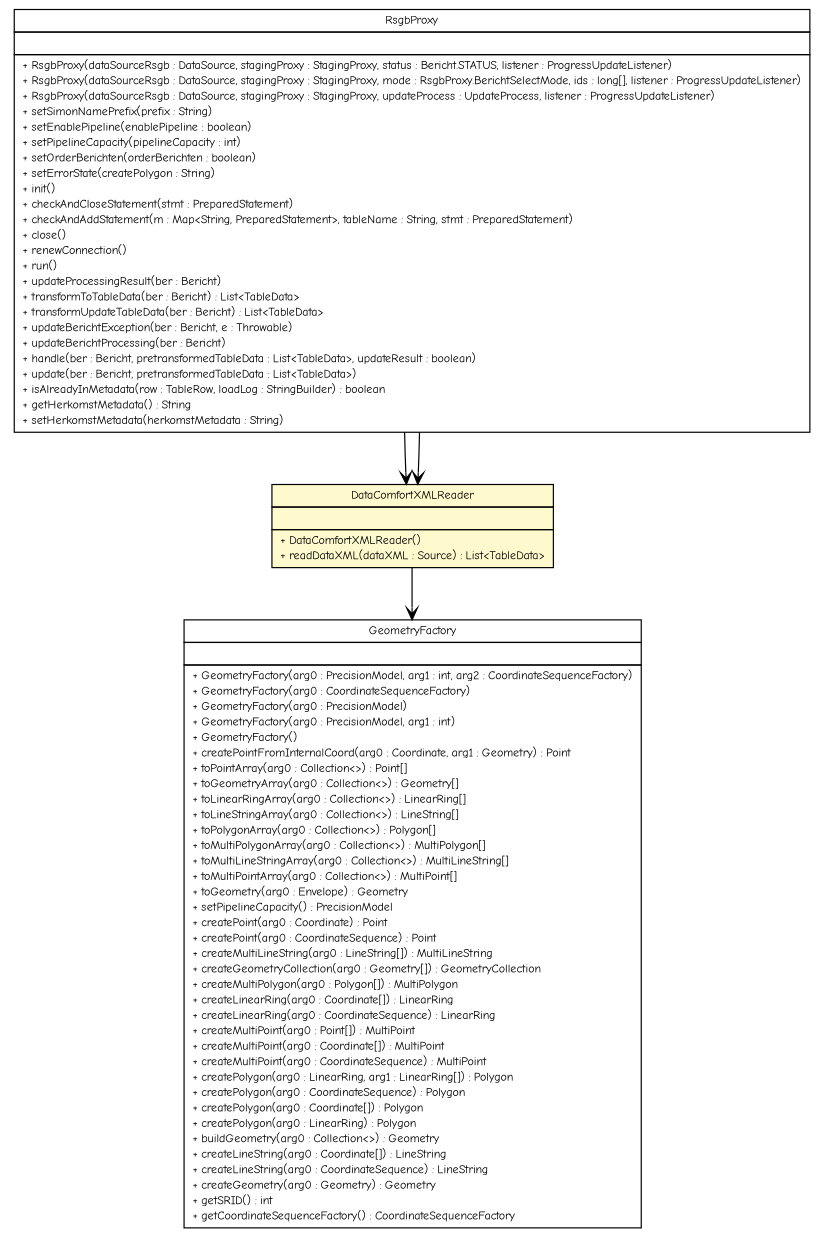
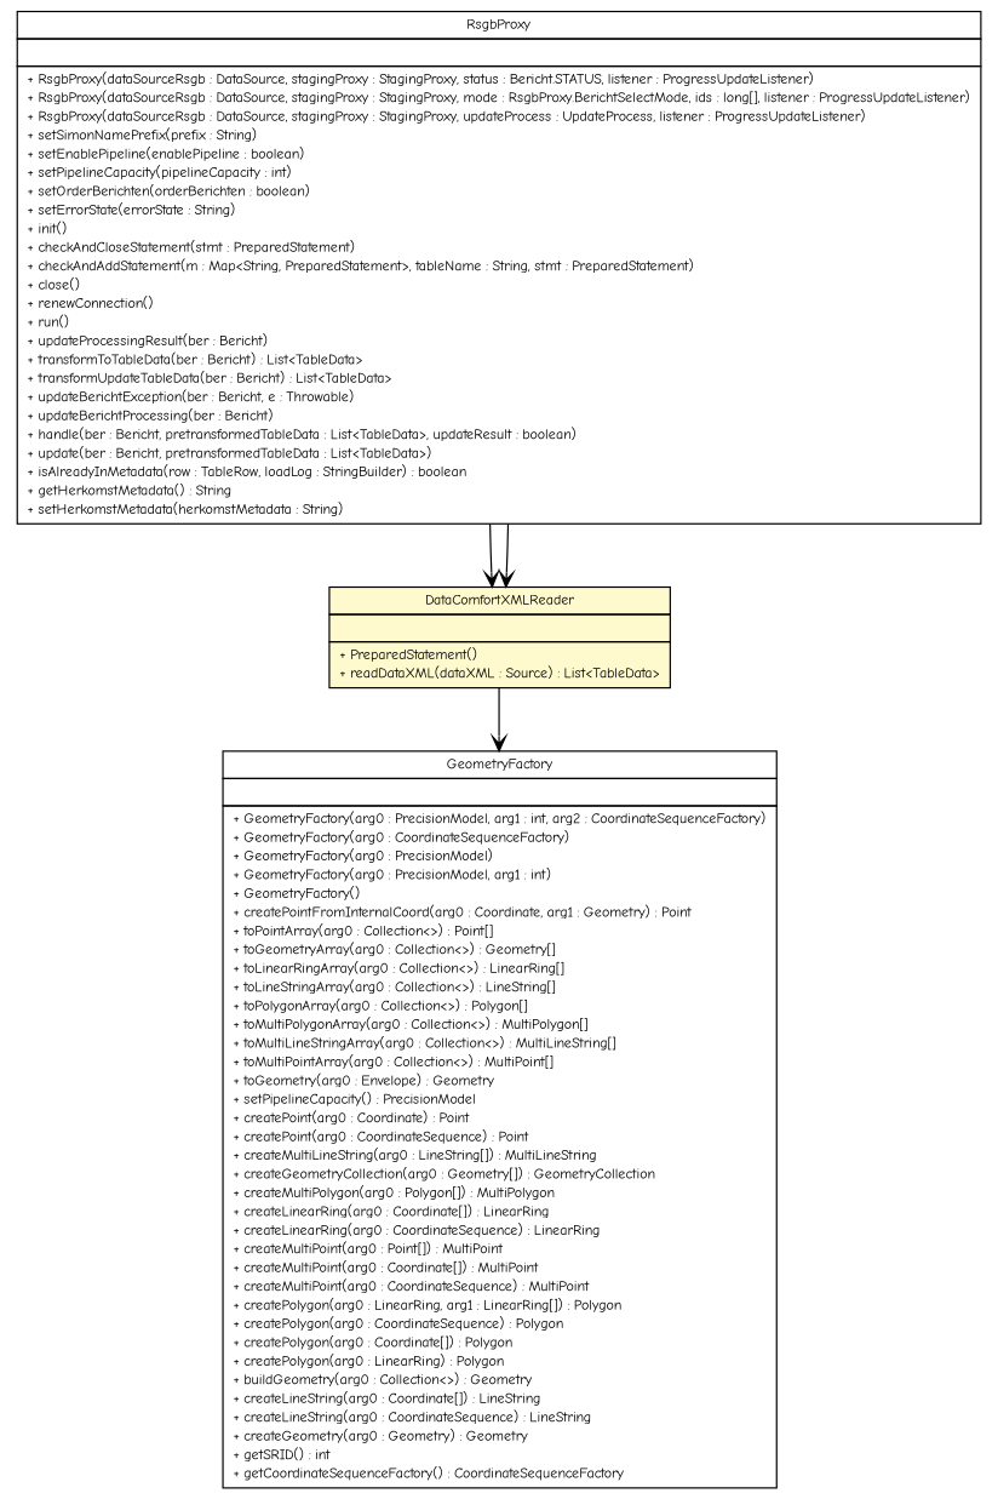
  digraph {
    fontname="Comic Neue"
    nodesep=0.25
    ranksep=0.5
    node [fontcolor=black fontname="Comic Neue" fontsize=10.0 shape=plaintext]
    edge [arrowhead=open color=black fontcolor=black fontname="Comic Neue" fontsize=10.0 headport=p labelfontname=Helvetica labelfontsize=10 tailport=p]
-   n1 [label=<<table title="nl.b3p.brmo.loader.util.DataComfortXMLReader" border="0" cellborder="1" cellspacing="0" cellpadding="2" port="p" bgcolor="lemonChiffon" href="./DataComfortXMLReader.html"> 		<tr><td><table border="0" cellspacing="0" cellpadding="1"> <tr><td align="center" balign="center"> DataComfortXMLReader </td></tr> 		</table></td></tr> 		<tr><td><table border="0" cellspacing="0" cellpadding="1"> <tr><td align="left" balign="left">  </td></tr> 		</table></td></tr> 		<tr><td><table border="0" cellspacing="0" cellpadding="1"> <tr><td align="left" balign="left"> + DataComfortXMLReader() </td></tr> <tr><td align="left" balign="left"> + readDataXML(dataXML : Source) : List&lt;TableData&gt; </td></tr> 		</table></td></tr> 		</table>>]
+   n1 [label=<<table title="nl.b3p.brmo.loader.util.DataComfortXMLReader" border="0" cellborder="1" cellspacing="0" cellpadding="2" port="p" bgcolor="lemonChiffon" href="./DataComfortXMLReader.html"> 		<tr><td><table border="0" cellspacing="0" cellpadding="1"> <tr><td align="center" balign="center"> DataComfortXMLReader </td></tr> 		</table></td></tr> 		<tr><td><table border="0" cellspacing="0" cellpadding="1"> <tr><td align="left" balign="left">  </td></tr> 		</table></td></tr> 		<tr><td><table border="0" cellspacing="0" cellpadding="1"> <tr><td align="left" balign="left"> + PreparedStatement() </td></tr> <tr><td align="left" balign="left"> + readDataXML(dataXML : Source) : List&lt;TableData&gt; </td></tr> 		</table></td></tr> 		</table>>]
    n2 [label=<<table title="com.vividsolutions.jts.geom.GeometryFactory" border="0" cellborder="1" cellspacing="0" cellpadding="2" port="p"> 		<tr><td><table border="0" cellspacing="0" cellpadding="1"> <tr><td align="center" balign="center"> GeometryFactory </td></tr> 		</table></td></tr> 		<tr><td><table border="0" cellspacing="0" cellpadding="1"> <tr><td align="left" balign="left">  </td></tr> 		</table></td></tr> 		<tr><td><table border="0" cellspacing="0" cellpadding="1"> <tr><td align="left" balign="left"> + GeometryFactory(arg0 : PrecisionModel, arg1 : int, arg2 : CoordinateSequenceFactory) </td></tr> <tr><td align="left" balign="left"> + GeometryFactory(arg0 : CoordinateSequenceFactory) </td></tr> <tr><td align="left" balign="left"> + GeometryFactory(arg0 : PrecisionModel) </td></tr> <tr><td align="left" balign="left"> + GeometryFactory(arg0 : PrecisionModel, arg1 : int) </td></tr> <tr><td align="left" balign="left"> + GeometryFactory() </td></tr> <tr><td align="left" balign="left"> + createPointFromInternalCoord(arg0 : Coordinate, arg1 : Geometry) : Point </td></tr> <tr><td align="left" balign="left"> + toPointArray(arg0 : Collection&lt;&gt;) : Point[] </td></tr> <tr><td align="left" balign="left"> + toGeometryArray(arg0 : Collection&lt;&gt;) : Geometry[] </td></tr> <tr><td align="left" balign="left"> + toLinearRingArray(arg0 : Collection&lt;&gt;) : LinearRing[] </td></tr> <tr><td align="left" balign="left"> + toLineStringArray(arg0 : Collection&lt;&gt;) : LineString[] </td></tr> <tr><td align="left" balign="left"> + toPolygonArray(arg0 : Collection&lt;&gt;) : Polygon[] </td></tr> <tr><td align="left" balign="left"> + toMultiPolygonArray(arg0 : Collection&lt;&gt;) : MultiPolygon[] </td></tr> <tr><td align="left" balign="left"> + toMultiLineStringArray(arg0 : Collection&lt;&gt;) : MultiLineString[] </td></tr> <tr><td align="left" balign="left"> + toMultiPointArray(arg0 : Collection&lt;&gt;) : MultiPoint[] </td></tr> <tr><td align="left" balign="left"> + toGeometry(arg0 : Envelope) : Geometry </td></tr> <tr><td align="left" balign="left"> + setPipelineCapacity() : PrecisionModel </td></tr> <tr><td align="left" balign="left"> + createPoint(arg0 : Coordinate) : Point </td></tr> <tr><td align="left" balign="left"> + createPoint(arg0 : CoordinateSequence) : Point </td></tr> <tr><td align="left" balign="left"> + createMultiLineString(arg0 : LineString[]) : MultiLineString </td></tr> <tr><td align="left" balign="left"> + createGeometryCollection(arg0 : Geometry[]) : GeometryCollection </td></tr> <tr><td align="left" balign="left"> + createMultiPolygon(arg0 : Polygon[]) : MultiPolygon </td></tr> <tr><td align="left" balign="left"> + createLinearRing(arg0 : Coordinate[]) : LinearRing </td></tr> <tr><td align="left" balign="left"> + createLinearRing(arg0 : CoordinateSequence) : LinearRing </td></tr> <tr><td align="left" balign="left"> + createMultiPoint(arg0 : Point[]) : MultiPoint </td></tr> <tr><td align="left" balign="left"> + createMultiPoint(arg0 : Coordinate[]) : MultiPoint </td></tr> <tr><td align="left" balign="left"> + createMultiPoint(arg0 : CoordinateSequence) : MultiPoint </td></tr> <tr><td align="left" balign="left"> + createPolygon(arg0 : LinearRing, arg1 : LinearRing[]) : Polygon </td></tr> <tr><td align="left" balign="left"> + createPolygon(arg0 : CoordinateSequence) : Polygon </td></tr> <tr><td align="left" balign="left"> + createPolygon(arg0 : Coordinate[]) : Polygon </td></tr> <tr><td align="left" balign="left"> + createPolygon(arg0 : LinearRing) : Polygon </td></tr> <tr><td align="left" balign="left"> + buildGeometry(arg0 : Collection&lt;&gt;) : Geometry </td></tr> <tr><td align="left" balign="left"> + createLineString(arg0 : Coordinate[]) : LineString </td></tr> <tr><td align="left" balign="left"> + createLineString(arg0 : CoordinateSequence) : LineString </td></tr> <tr><td align="left" balign="left"> + createGeometry(arg0 : Geometry) : Geometry </td></tr> <tr><td align="left" balign="left"> + getSRID() : int </td></tr> <tr><td align="left" balign="left"> + getCoordinateSequenceFactory() : CoordinateSequenceFactory </td></tr> 		</table></td></tr> 		</table>>]
-   n3 [label=<<table title="nl.b3p.brmo.loader.RsgbProxy" border="0" cellborder="1" cellspacing="0" cellpadding="2" port="p" href="../RsgbProxy.html"> 		<tr><td><table border="0" cellspacing="0" cellpadding="1"> <tr><td align="center" balign="center"> RsgbProxy </td></tr> 		</table></td></tr> 		<tr><td><table border="0" cellspacing="0" cellpadding="1"> <tr><td align="left" balign="left">  </td></tr> 		</table></td></tr> 		<tr><td><table border="0" cellspacing="0" cellpadding="1"> <tr><td align="left" balign="left"> + RsgbProxy(dataSourceRsgb : DataSource, stagingProxy : StagingProxy, status : Bericht.STATUS, listener : ProgressUpdateListener) </td></tr> <tr><td align="left" balign="left"> + RsgbProxy(dataSourceRsgb : DataSource, stagingProxy : StagingProxy, mode : RsgbProxy.BerichtSelectMode, ids : long[], listener : ProgressUpdateListener) </td></tr> <tr><td align="left" balign="left"> + RsgbProxy(dataSourceRsgb : DataSource, stagingProxy : StagingProxy, updateProcess : UpdateProcess, listener : ProgressUpdateListener) </td></tr> <tr><td align="left" balign="left"> + setSimonNamePrefix(prefix : String) </td></tr> <tr><td align="left" balign="left"> + setEnablePipeline(enablePipeline : boolean) </td></tr> <tr><td align="left" balign="left"> + setPipelineCapacity(pipelineCapacity : int) </td></tr> <tr><td align="left" balign="left"> + setOrderBerichten(orderBerichten : boolean) </td></tr> <tr><td align="left" balign="left"> + setErrorState(createPolygon : String) </td></tr> <tr><td align="left" balign="left"> + init() </td></tr> <tr><td align="left" balign="left"> + checkAndCloseStatement(stmt : PreparedStatement) </td></tr> <tr><td align="left" balign="left"> + checkAndAddStatement(m : Map&lt;String, PreparedStatement&gt;, tableName : String, stmt : PreparedStatement) </td></tr> <tr><td align="left" balign="left"> + close() </td></tr> <tr><td align="left" balign="left"> + renewConnection() </td></tr> <tr><td align="left" balign="left"> + run() </td></tr> <tr><td align="left" balign="left"> + updateProcessingResult(ber : Bericht) </td></tr> <tr><td align="left" balign="left"> + transformToTableData(ber : Bericht) : List&lt;TableData&gt; </td></tr> <tr><td align="left" balign="left"> + transformUpdateTableData(ber : Bericht) : List&lt;TableData&gt; </td></tr> <tr><td align="left" balign="left"> + updateBerichtException(ber : Bericht, e : Throwable) </td></tr> <tr><td align="left" balign="left"> + updateBerichtProcessing(ber : Bericht) </td></tr> <tr><td align="left" balign="left"> + handle(ber : Bericht, pretransformedTableData : List&lt;TableData&gt;, updateResult : boolean) </td></tr> <tr><td align="left" balign="left"> + update(ber : Bericht, pretransformedTableData : List&lt;TableData&gt;) </td></tr> <tr><td align="left" balign="left"> + isAlreadyInMetadata(row : TableRow, loadLog : StringBuilder) : boolean </td></tr> <tr><td align="left" balign="left"> + getHerkomstMetadata() : String </td></tr> <tr><td align="left" balign="left"> + setHerkomstMetadata(herkomstMetadata : String) </td></tr> 		</table></td></tr> 		</table>>]
+   n3 [label=<<table title="nl.b3p.brmo.loader.RsgbProxy" border="0" cellborder="1" cellspacing="0" cellpadding="2" port="p" href="../RsgbProxy.html"> 		<tr><td><table border="0" cellspacing="0" cellpadding="1"> <tr><td align="center" balign="center"> RsgbProxy </td></tr> 		</table></td></tr> 		<tr><td><table border="0" cellspacing="0" cellpadding="1"> <tr><td align="left" balign="left">  </td></tr> 		</table></td></tr> 		<tr><td><table border="0" cellspacing="0" cellpadding="1"> <tr><td align="left" balign="left"> + RsgbProxy(dataSourceRsgb : DataSource, stagingProxy : StagingProxy, status : Bericht.STATUS, listener : ProgressUpdateListener) </td></tr> <tr><td align="left" balign="left"> + RsgbProxy(dataSourceRsgb : DataSource, stagingProxy : StagingProxy, mode : RsgbProxy.BerichtSelectMode, ids : long[], listener : ProgressUpdateListener) </td></tr> <tr><td align="left" balign="left"> + RsgbProxy(dataSourceRsgb : DataSource, stagingProxy : StagingProxy, updateProcess : UpdateProcess, listener : ProgressUpdateListener) </td></tr> <tr><td align="left" balign="left"> + setSimonNamePrefix(prefix : String) </td></tr> <tr><td align="left" balign="left"> + setEnablePipeline(enablePipeline : boolean) </td></tr> <tr><td align="left" balign="left"> + setPipelineCapacity(pipelineCapacity : int) </td></tr> <tr><td align="left" balign="left"> + setOrderBerichten(orderBerichten : boolean) </td></tr> <tr><td align="left" balign="left"> + setErrorState(errorState : String) </td></tr> <tr><td align="left" balign="left"> + init() </td></tr> <tr><td align="left" balign="left"> + checkAndCloseStatement(stmt : PreparedStatement) </td></tr> <tr><td align="left" balign="left"> + checkAndAddStatement(m : Map&lt;String, PreparedStatement&gt;, tableName : String, stmt : PreparedStatement) </td></tr> <tr><td align="left" balign="left"> + close() </td></tr> <tr><td align="left" balign="left"> + renewConnection() </td></tr> <tr><td align="left" balign="left"> + run() </td></tr> <tr><td align="left" balign="left"> + updateProcessingResult(ber : Bericht) </td></tr> <tr><td align="left" balign="left"> + transformToTableData(ber : Bericht) : List&lt;TableData&gt; </td></tr> <tr><td align="left" balign="left"> + transformUpdateTableData(ber : Bericht) : List&lt;TableData&gt; </td></tr> <tr><td align="left" balign="left"> + updateBerichtException(ber : Bericht, e : Throwable) </td></tr> <tr><td align="left" balign="left"> + updateBerichtProcessing(ber : Bericht) </td></tr> <tr><td align="left" balign="left"> + handle(ber : Bericht, pretransformedTableData : List&lt;TableData&gt;, updateResult : boolean) </td></tr> <tr><td align="left" balign="left"> + update(ber : Bericht, pretransformedTableData : List&lt;TableData&gt;) </td></tr> <tr><td align="left" balign="left"> + isAlreadyInMetadata(row : TableRow, loadLog : StringBuilder) : boolean </td></tr> <tr><td align="left" balign="left"> + getHerkomstMetadata() : String </td></tr> <tr><td align="left" balign="left"> + setHerkomstMetadata(herkomstMetadata : String) </td></tr> 		</table></td></tr> 		</table>>]
    n1 -> n2
    n3 -> n1
    n3 -> n1
  }
